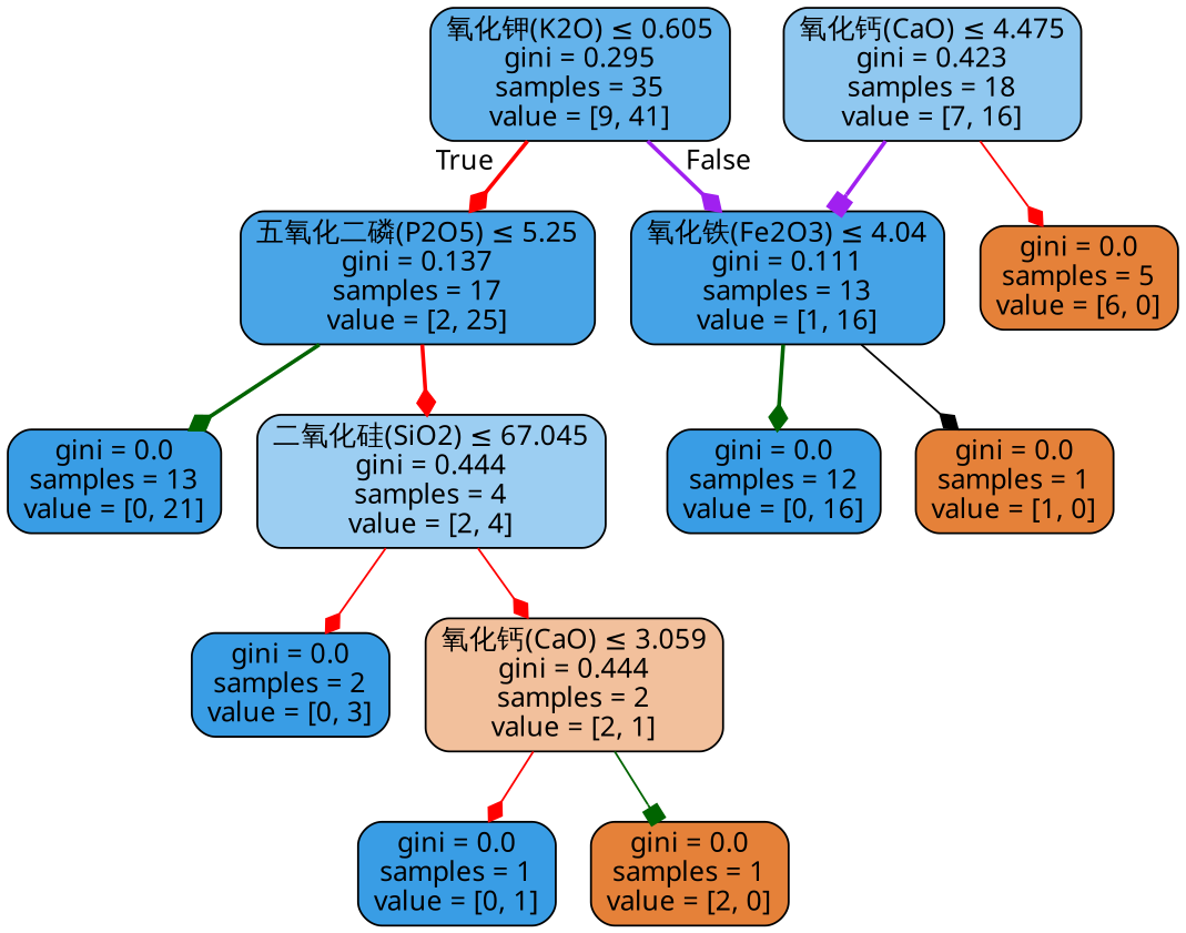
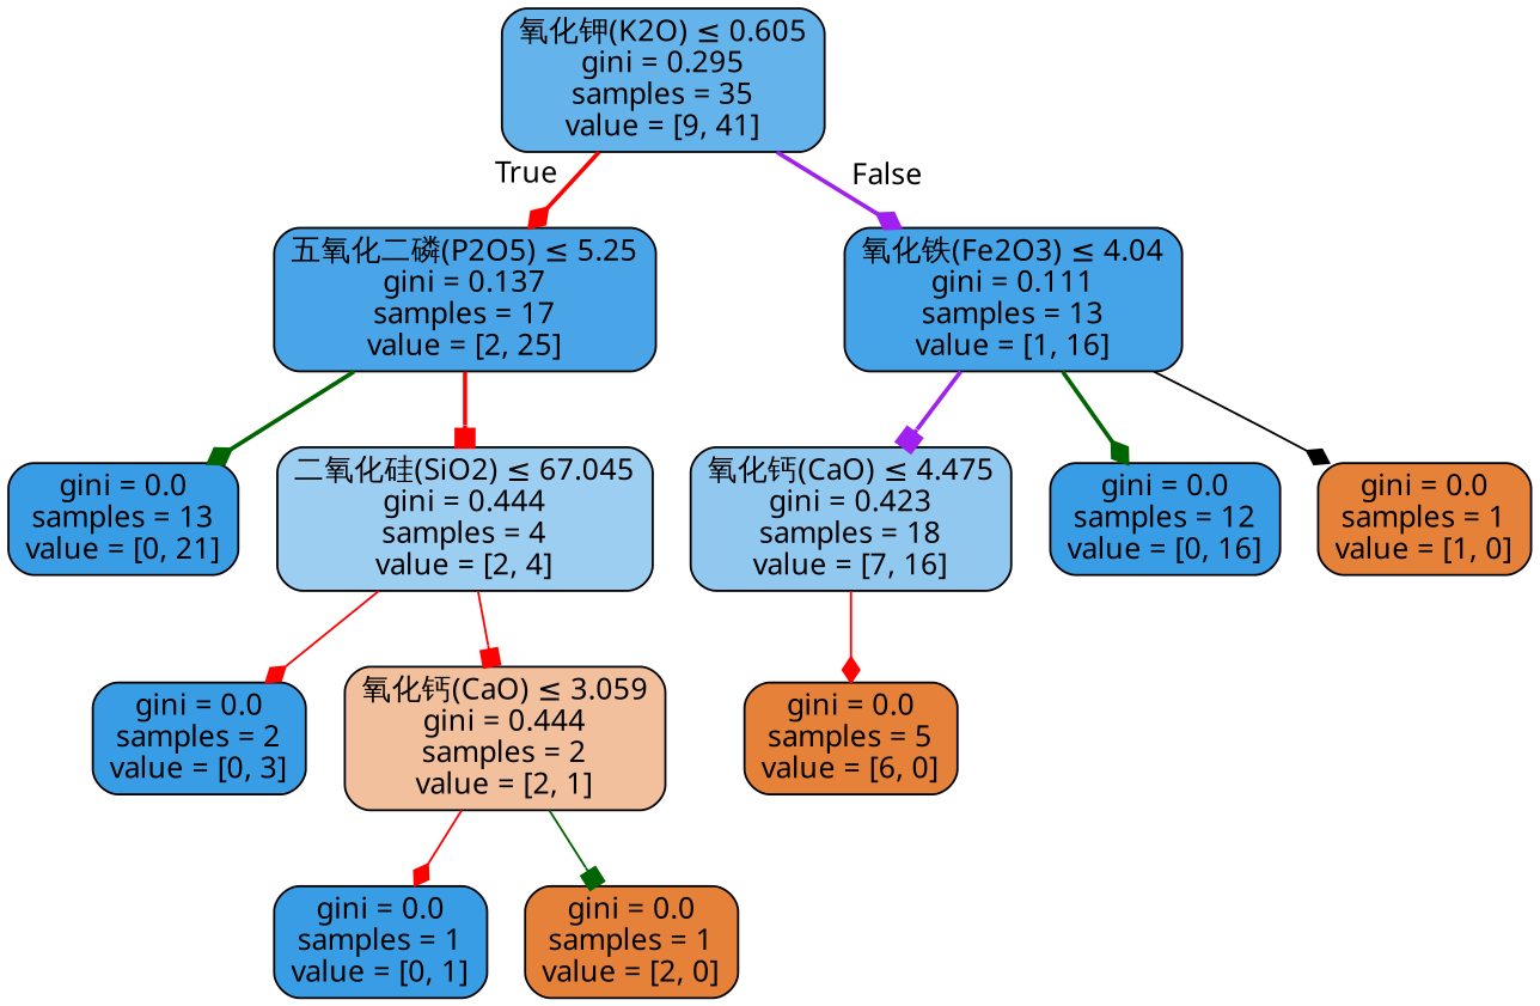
  digraph {
    node [color=black fillcolor="#399de5" fontname=DengXian shape=box style="filled, rounded"]
    edge [arrowhead=diamond color=red fontname=DengXian style=bold]
    n1 [fillcolor="#64b3eb" label=<氧化钾(K2O) &le; 0.605<br/>gini = 0.295<br/>samples = 35<br/>value = [9, 41]>]
    n2 [fillcolor="#49a5e7" label=<五氧化二磷(P2O5) &le; 5.25<br/>gini = 0.137<br/>samples = 17<br/>value = [2, 25]>]
    n3 [fillcolor="#45a3e7" label=<氧化铁(Fe2O3) &le; 4.04<br/>gini = 0.111<br/>samples = 13<br/>value = [1, 16]>]
    n4 [label=<gini = 0.0<br/>samples = 13<br/>value = [0, 21]>]
    n5 [fillcolor="#9ccef2" label=<二氧化硅(SiO2) &le; 67.045<br/>gini = 0.444<br/>samples = 4<br/>value = [2, 4]>]
    n6 [fillcolor="#90c8f0" label=<氧化钙(CaO) &le; 4.475<br/>gini = 0.423<br/>samples = 18<br/>value = [7, 16]>]
    n7 [fillcolor="#e58139" label=<gini = 0.0<br/>samples = 5<br/>value = [6, 0]>]
    n8 [label=<gini = 0.0<br/>samples = 2<br/>value = [0, 3]>]
    n9 [fillcolor="#f2c09c" label=<氧化钙(CaO) &le; 3.059<br/>gini = 0.444<br/>samples = 2<br/>value = [2, 1]>]
    n10 [label=<gini = 0.0<br/>samples = 1<br/>value = [0, 1]>]
    n11 [fillcolor="#e58139" label=<gini = 0.0<br/>samples = 1<br/>value = [2, 0]>]
    n12 [label=<gini = 0.0<br/>samples = 12<br/>value = [0, 16]>]
    n13 [fillcolor="#e58139" label=<gini = 0.0<br/>samples = 1<br/>value = [1, 0]>]
    n1 -> n2 [headlabel=True labelangle=45 labeldistance=2.5]
    n1 -> n3 [color=purple headlabel=False labelangle=-45 labeldistance=2.5]
    n2 -> n4 [color=darkgreen]
-   n2 -> n5
+   n2 -> n5 [arrowhead=box]
    n3 -> n12 [color=darkgreen]
    n3 -> n13 [color=black style=solid]
    n5 -> n8 [style=solid]
-   n5 -> n9 [style=solid]
-   n6 -> n3 [arrowhead=box color=purple]
+   n5 -> n9 [arrowhead=box style=solid]
+   n3 -> n6 [arrowhead=box color=purple]
    n6 -> n7 [style=solid]
    n9 -> n10 [style=solid]
    n9 -> n11 [arrowhead=box color=darkgreen style=solid]
  }
